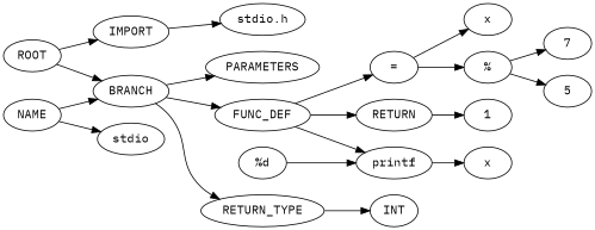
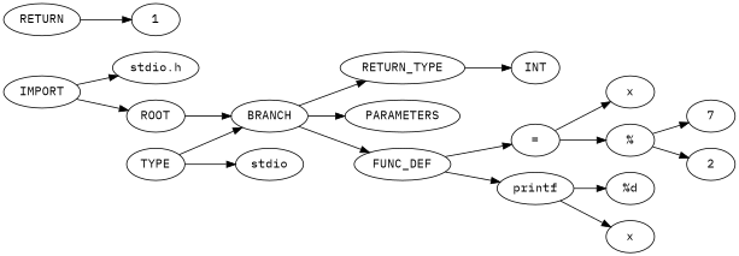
  strict digraph {
    fontname="IBM Plex Mono"
    rankdir=LR
    node [fontname="IBM Plex Mono"]
    edge [fontname="IBM Plex Mono"]
    n1 [label=IMPORT]
    n2 [label="stdio.h"]
    n3 [label=BRANCH]
    n4 [label=RETURN_TYPE]
    n5 [label=PARAMETERS]
    n6 [label=FUNC_DEF]
    n7 [label=INT]
-   n8 [label=NAME]
+   n8 [label=TYPE]
    n9 [label=stdio]
    n10 [label="="]
    n11 [label=printf]
    n12 [label=RETURN]
    ROOT
    n14 [label=x]
    n15 [label="%"]
    n16 [label="%d\n"]
    n17 [label=x]
    n18 [label=1]
    n19 [label=7]
-   n20 [label=5]
+   n20 [label=2]
    n1 -> n2
    n3 -> n4
    n3 -> n5
    n3 -> n6
    n4 -> n7
    n6 -> n10
    n6 -> n11
-   n6 -> n12
    n8 -> n3
    n8 -> n9
    n10 -> n14
    n10 -> n15
-   n16 -> n11
+   n11 -> n16
    n11 -> n17
    n12 -> n18
-   ROOT -> n1
+   n1 -> ROOT
    ROOT -> n3
    n15 -> n19
    n15 -> n20
  }
